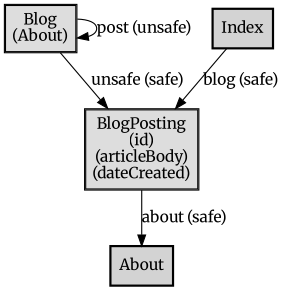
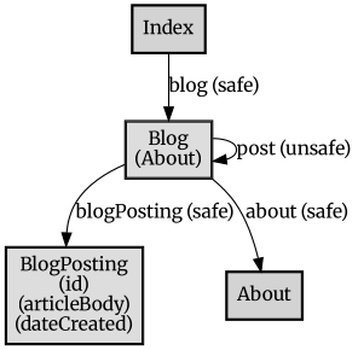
  digraph {
    fontname=Merriweather
    node [fontname=Merriweather shape=box style=solid]
    edge [fontname=Merriweather]
    n1 [label=<<table cellspacing="0" cellpadding="5" cellborder="1" border="0"><tr><td bgcolor="#dddddd">Blog<br />(About)<br /></td></tr></table>> margin=0.02]
    n2 [label=<<table cellspacing="0" cellpadding="5" cellborder="1" border="0"><tr><td bgcolor="#dddddd">BlogPosting<br />(id)<br />(articleBody)<br />(dateCreated)<br /></td></tr></table>> margin=0.02]
    About [style="bold,filled"]
    Index [style="bold,filled"]
    n1 -> n1 [label="post (unsafe)"]
-   n1 -> n2 [label="unsafe (safe)"]
-   n2 -> About [label="about (safe)"]
-   Index -> n2 [label="blog (safe)"]
+   n1 -> n2 [label="blogPosting (safe)"]
+   n1 -> About [label="about (safe)"]
+   Index -> n1 [label="blog (safe)"]
  }
